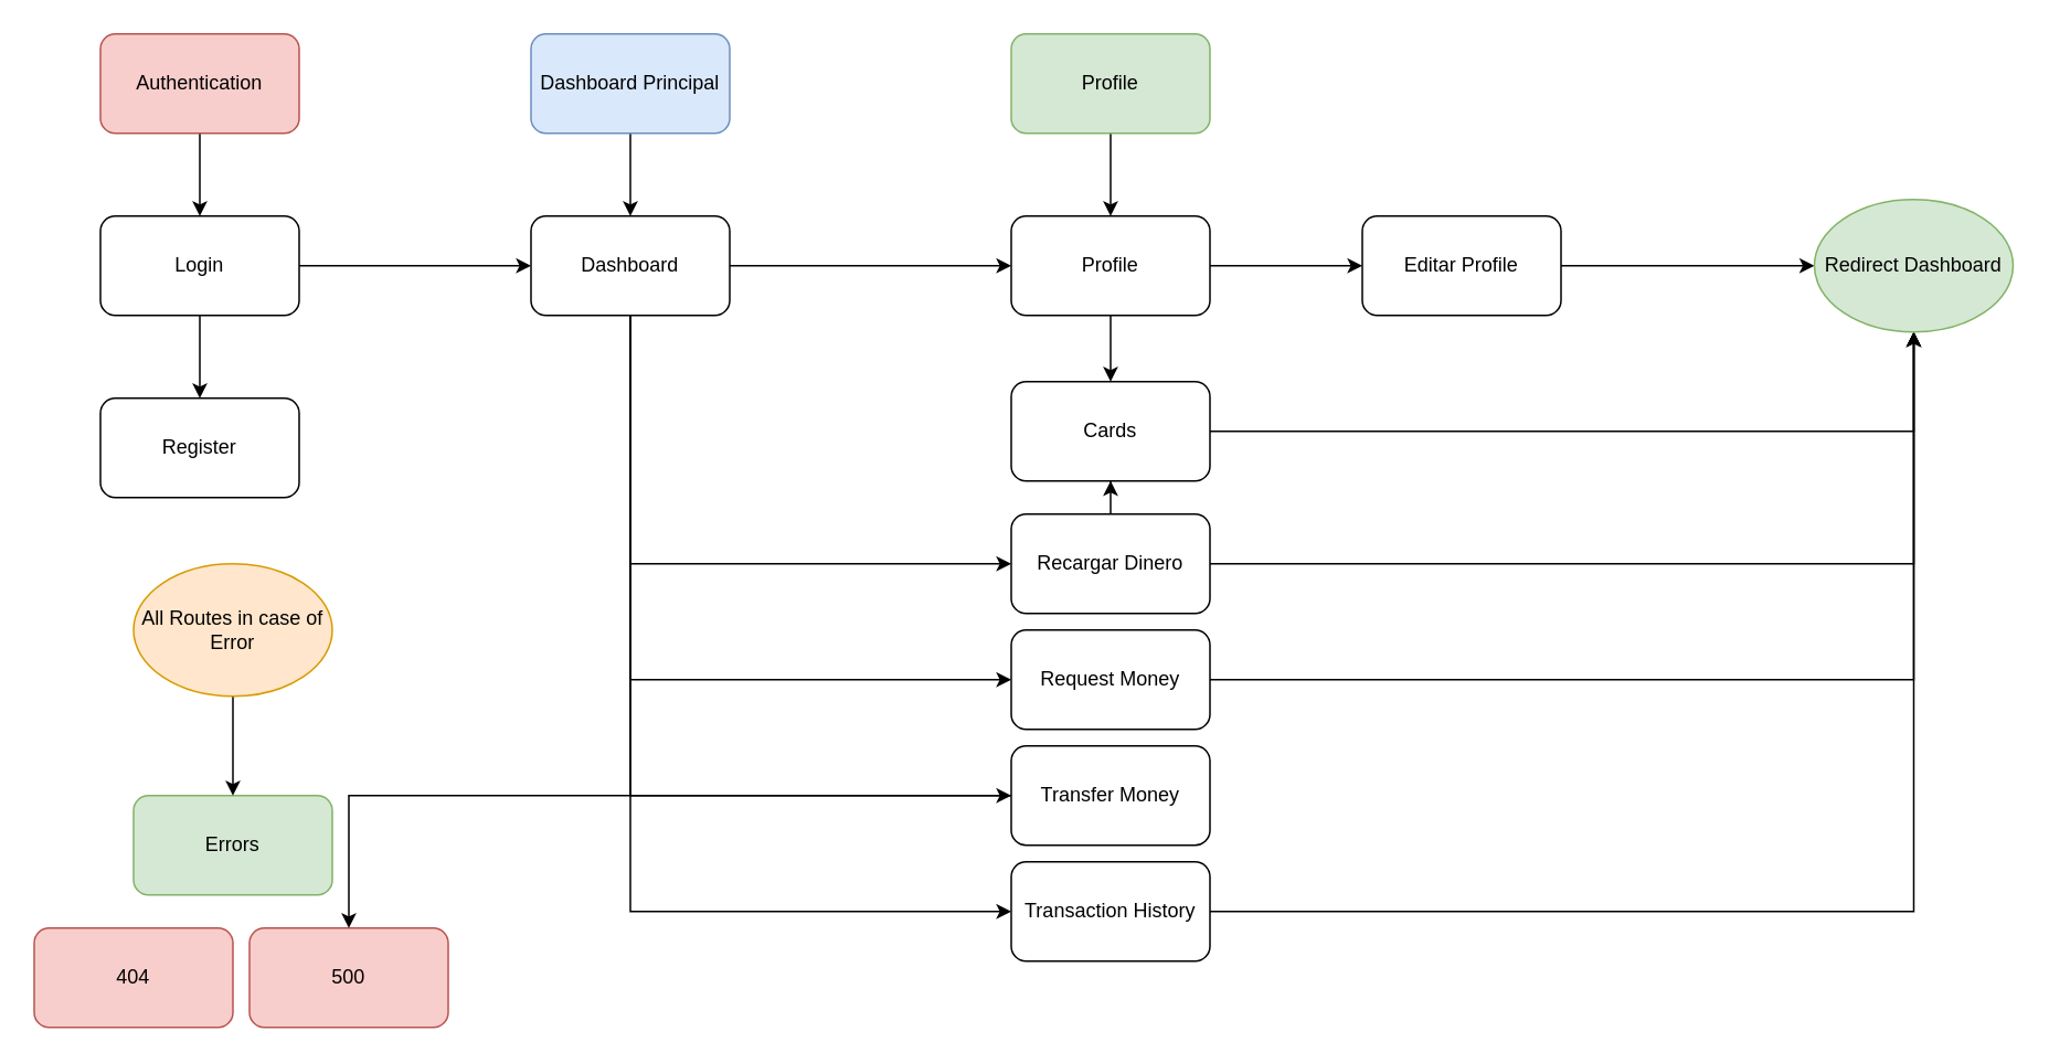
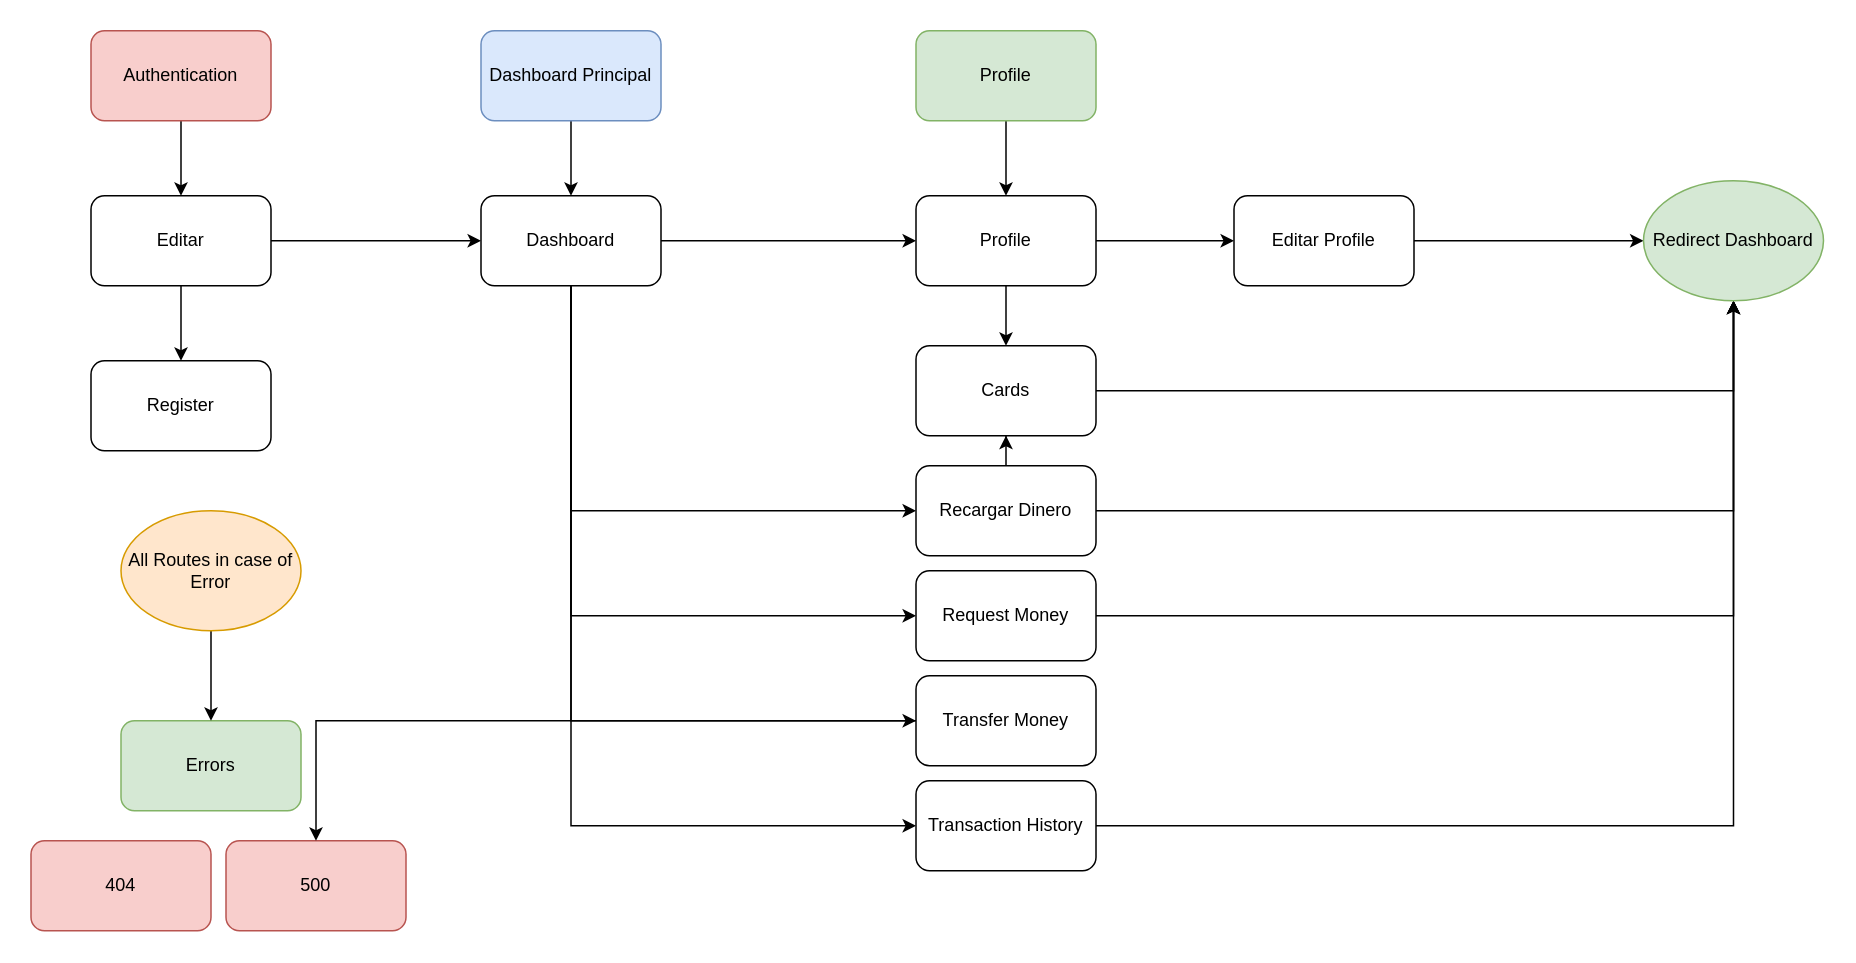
  <mxCell id="0" />
  <mxCell id="1" parent="0" />
  <mxCell id="2" style="edgeStyle=orthogonalEdgeStyle;rounded=0;orthogonalLoop=1;jettySize=auto;html=1;" parent="1" source="3" target="9" edge="1"><mxGeometry relative="1" as="geometry" /></mxCell>
  <mxCell id="3" value="Dashboard Principal" style="rounded=1;whiteSpace=wrap;html=1;fillColor=#dae8fc;strokeColor=#6c8ebf;" parent="1" vertex="1"><mxGeometry x="320" y="20" width="120" height="60" as="geometry" /></mxCell>
  <mxCell id="4" style="edgeStyle=orthogonalEdgeStyle;rounded=0;orthogonalLoop=1;jettySize=auto;html=1;" parent="1" source="9" target="34" edge="1"><mxGeometry relative="1" as="geometry"><Array as="points"><mxPoint x="380" y="340" /></Array></mxGeometry></mxCell>
  <mxCell id="5" style="edgeStyle=orthogonalEdgeStyle;rounded=0;orthogonalLoop=1;jettySize=auto;html=1;" parent="1" source="9" target="21" edge="1"><mxGeometry relative="1" as="geometry"><Array as="points"><mxPoint x="380" y="410" /></Array></mxGeometry></mxCell>
  <mxCell id="6" style="edgeStyle=orthogonalEdgeStyle;rounded=0;orthogonalLoop=1;jettySize=auto;html=1;" parent="1" source="9" target="23" edge="1"><mxGeometry relative="1" as="geometry"><Array as="points"><mxPoint x="380" y="480" /></Array></mxGeometry></mxCell>
  <mxCell id="7" style="edgeStyle=orthogonalEdgeStyle;rounded=0;orthogonalLoop=1;jettySize=auto;html=1;" parent="1" source="9" target="25" edge="1"><mxGeometry relative="1" as="geometry"><Array as="points"><mxPoint x="380" y="550" /></Array></mxGeometry></mxCell>
  <mxCell id="8" style="edgeStyle=orthogonalEdgeStyle;rounded=0;orthogonalLoop=1;jettySize=auto;html=1;" parent="1" source="9" target="17" edge="1"><mxGeometry relative="1" as="geometry" /></mxCell>
  <mxCell id="9" value="Dashboard" style="rounded=1;whiteSpace=wrap;html=1;" parent="1" vertex="1"><mxGeometry x="320" y="130" width="120" height="60" as="geometry" /></mxCell>
  <mxCell id="10" value="Errors" style="rounded=1;whiteSpace=wrap;html=1;fillColor=#d5e8d4;strokeColor=#82b366;" parent="1" vertex="1"><mxGeometry x="80" y="480" width="120" height="60" as="geometry" /></mxCell>
  <mxCell id="11" value="404" style="rounded=1;whiteSpace=wrap;html=1;fillColor=#f8cecc;strokeColor=#b85450;" parent="1" vertex="1"><mxGeometry x="20" y="560" width="120" height="60" as="geometry" /></mxCell>
  <mxCell id="12" value="500" style="rounded=1;whiteSpace=wrap;html=1;fillColor=#f8cecc;strokeColor=#b85450;" parent="1" vertex="1"><mxGeometry x="150" y="560" width="120" height="60" as="geometry" /></mxCell>
  <mxCell id="13" value="" style="edgeStyle=orthogonalEdgeStyle;rounded=0;orthogonalLoop=1;jettySize=auto;html=1;" parent="1" source="14" target="17" edge="1"><mxGeometry relative="1" as="geometry" /></mxCell>
  <mxCell id="14" value="Profile" style="rounded=1;whiteSpace=wrap;html=1;fillColor=#d5e8d4;strokeColor=#82b366;" parent="1" vertex="1"><mxGeometry x="610" y="20" width="120" height="60" as="geometry" /></mxCell>
  <mxCell id="15" style="edgeStyle=orthogonalEdgeStyle;rounded=0;orthogonalLoop=1;jettySize=auto;html=1;" parent="1" source="17" target="19" edge="1"><mxGeometry relative="1" as="geometry" /></mxCell>
  <mxCell id="16" style="edgeStyle=orthogonalEdgeStyle;rounded=0;orthogonalLoop=1;jettySize=auto;html=1;" edge="1" parent="1" source="17" target="38"><mxGeometry relative="1" as="geometry" /></mxCell>
  <mxCell id="17" value="Profile" style="rounded=1;whiteSpace=wrap;html=1;" parent="1" vertex="1"><mxGeometry x="610" y="130" width="120" height="60" as="geometry" /></mxCell>
  <mxCell id="18" style="edgeStyle=orthogonalEdgeStyle;rounded=0;orthogonalLoop=1;jettySize=auto;html=1;" edge="1" parent="1" source="19" target="39"><mxGeometry relative="1" as="geometry" /></mxCell>
  <mxCell id="19" value="Cards" style="rounded=1;whiteSpace=wrap;html=1;" parent="1" vertex="1"><mxGeometry x="610" y="230" width="120" height="60" as="geometry" /></mxCell>
  <mxCell id="20" style="edgeStyle=orthogonalEdgeStyle;rounded=0;orthogonalLoop=1;jettySize=auto;html=1;" edge="1" parent="1" source="21" target="39"><mxGeometry relative="1" as="geometry" /></mxCell>
  <mxCell id="21" value="Request Money" style="rounded=1;whiteSpace=wrap;html=1;" parent="1" vertex="1"><mxGeometry x="610" y="380" width="120" height="60" as="geometry" /></mxCell>
  <mxCell id="22" style="edgeStyle=orthogonalEdgeStyle;rounded=0;orthogonalLoop=1;jettySize=auto;html=1;" edge="1" parent="1" source="23" target="12"><mxGeometry relative="1" as="geometry" /></mxCell>
  <mxCell id="23" value="Transfer Money" style="rounded=1;whiteSpace=wrap;html=1;" parent="1" vertex="1"><mxGeometry x="610" y="450" width="120" height="60" as="geometry" /></mxCell>
  <mxCell id="24" style="edgeStyle=orthogonalEdgeStyle;rounded=0;orthogonalLoop=1;jettySize=auto;html=1;" edge="1" parent="1" source="25" target="39"><mxGeometry relative="1" as="geometry" /></mxCell>
  <mxCell id="25" value="Transaction History" style="rounded=1;whiteSpace=wrap;html=1;" parent="1" vertex="1"><mxGeometry x="610" y="520" width="120" height="60" as="geometry" /></mxCell>
  <mxCell id="26" value="" style="edgeStyle=orthogonalEdgeStyle;rounded=0;orthogonalLoop=1;jettySize=auto;html=1;" parent="1" source="27" target="30" edge="1"><mxGeometry relative="1" as="geometry" /></mxCell>
  <mxCell id="27" value="Authentication" style="rounded=1;whiteSpace=wrap;html=1;fillColor=#f8cecc;strokeColor=#b85450;" parent="1" vertex="1"><mxGeometry x="60" y="20" width="120" height="60" as="geometry" /></mxCell>
  <mxCell id="28" value="" style="edgeStyle=orthogonalEdgeStyle;rounded=0;orthogonalLoop=1;jettySize=auto;html=1;" parent="1" source="30" target="31" edge="1"><mxGeometry relative="1" as="geometry" /></mxCell>
  <mxCell id="29" style="edgeStyle=orthogonalEdgeStyle;rounded=0;orthogonalLoop=1;jettySize=auto;html=1;" parent="1" source="30" target="9" edge="1"><mxGeometry relative="1" as="geometry" /></mxCell>
- <mxCell id="30" value="Login" style="rounded=1;whiteSpace=wrap;html=1;gradientColor=default;fillColor=none;" parent="1" vertex="1"><mxGeometry x="60" y="130" width="120" height="60" as="geometry" /></mxCell>
+ <mxCell id="30" value="Editar" style="rounded=1;whiteSpace=wrap;html=1;gradientColor=default;fillColor=none;" parent="1" vertex="1"><mxGeometry x="60" y="130" width="120" height="60" as="geometry" /></mxCell>
  <mxCell id="31" value="Register" style="rounded=1;whiteSpace=wrap;html=1;" parent="1" vertex="1"><mxGeometry x="60" y="240" width="120" height="60" as="geometry" /></mxCell>
  <mxCell id="32" value="" style="edgeStyle=orthogonalEdgeStyle;rounded=0;orthogonalLoop=1;jettySize=auto;html=1;" parent="1" source="34" target="19" edge="1"><mxGeometry relative="1" as="geometry" /></mxCell>
  <mxCell id="33" style="edgeStyle=orthogonalEdgeStyle;rounded=0;orthogonalLoop=1;jettySize=auto;html=1;" edge="1" parent="1" source="34" target="39"><mxGeometry relative="1" as="geometry" /></mxCell>
  <mxCell id="34" value="Recargar Dinero" style="rounded=1;whiteSpace=wrap;html=1;" parent="1" vertex="1"><mxGeometry x="610" y="310" width="120" height="60" as="geometry" /></mxCell>
  <mxCell id="35" style="edgeStyle=orthogonalEdgeStyle;rounded=0;orthogonalLoop=1;jettySize=auto;html=1;" parent="1" source="36" target="10" edge="1"><mxGeometry relative="1" as="geometry" /></mxCell>
  <mxCell id="36" value="All Routes in case of Error" style="ellipse;whiteSpace=wrap;html=1;fillColor=#ffe6cc;strokeColor=#d79b00;" parent="1" vertex="1"><mxGeometry x="80" y="340" width="120" height="80" as="geometry" /></mxCell>
  <mxCell id="37" style="edgeStyle=orthogonalEdgeStyle;rounded=0;orthogonalLoop=1;jettySize=auto;html=1;" edge="1" parent="1" source="38" target="39"><mxGeometry relative="1" as="geometry" /></mxCell>
  <mxCell id="38" value="Editar Profile" style="rounded=1;whiteSpace=wrap;html=1;" vertex="1" parent="1"><mxGeometry x="822" y="130" width="120" height="60" as="geometry" /></mxCell>
  <mxCell id="39" value="Redirect Dashboard" style="ellipse;whiteSpace=wrap;html=1;fillColor=#d5e8d4;strokeColor=#82b366;" vertex="1" parent="1"><mxGeometry x="1095" y="120" width="120" height="80" as="geometry" /></mxCell>
